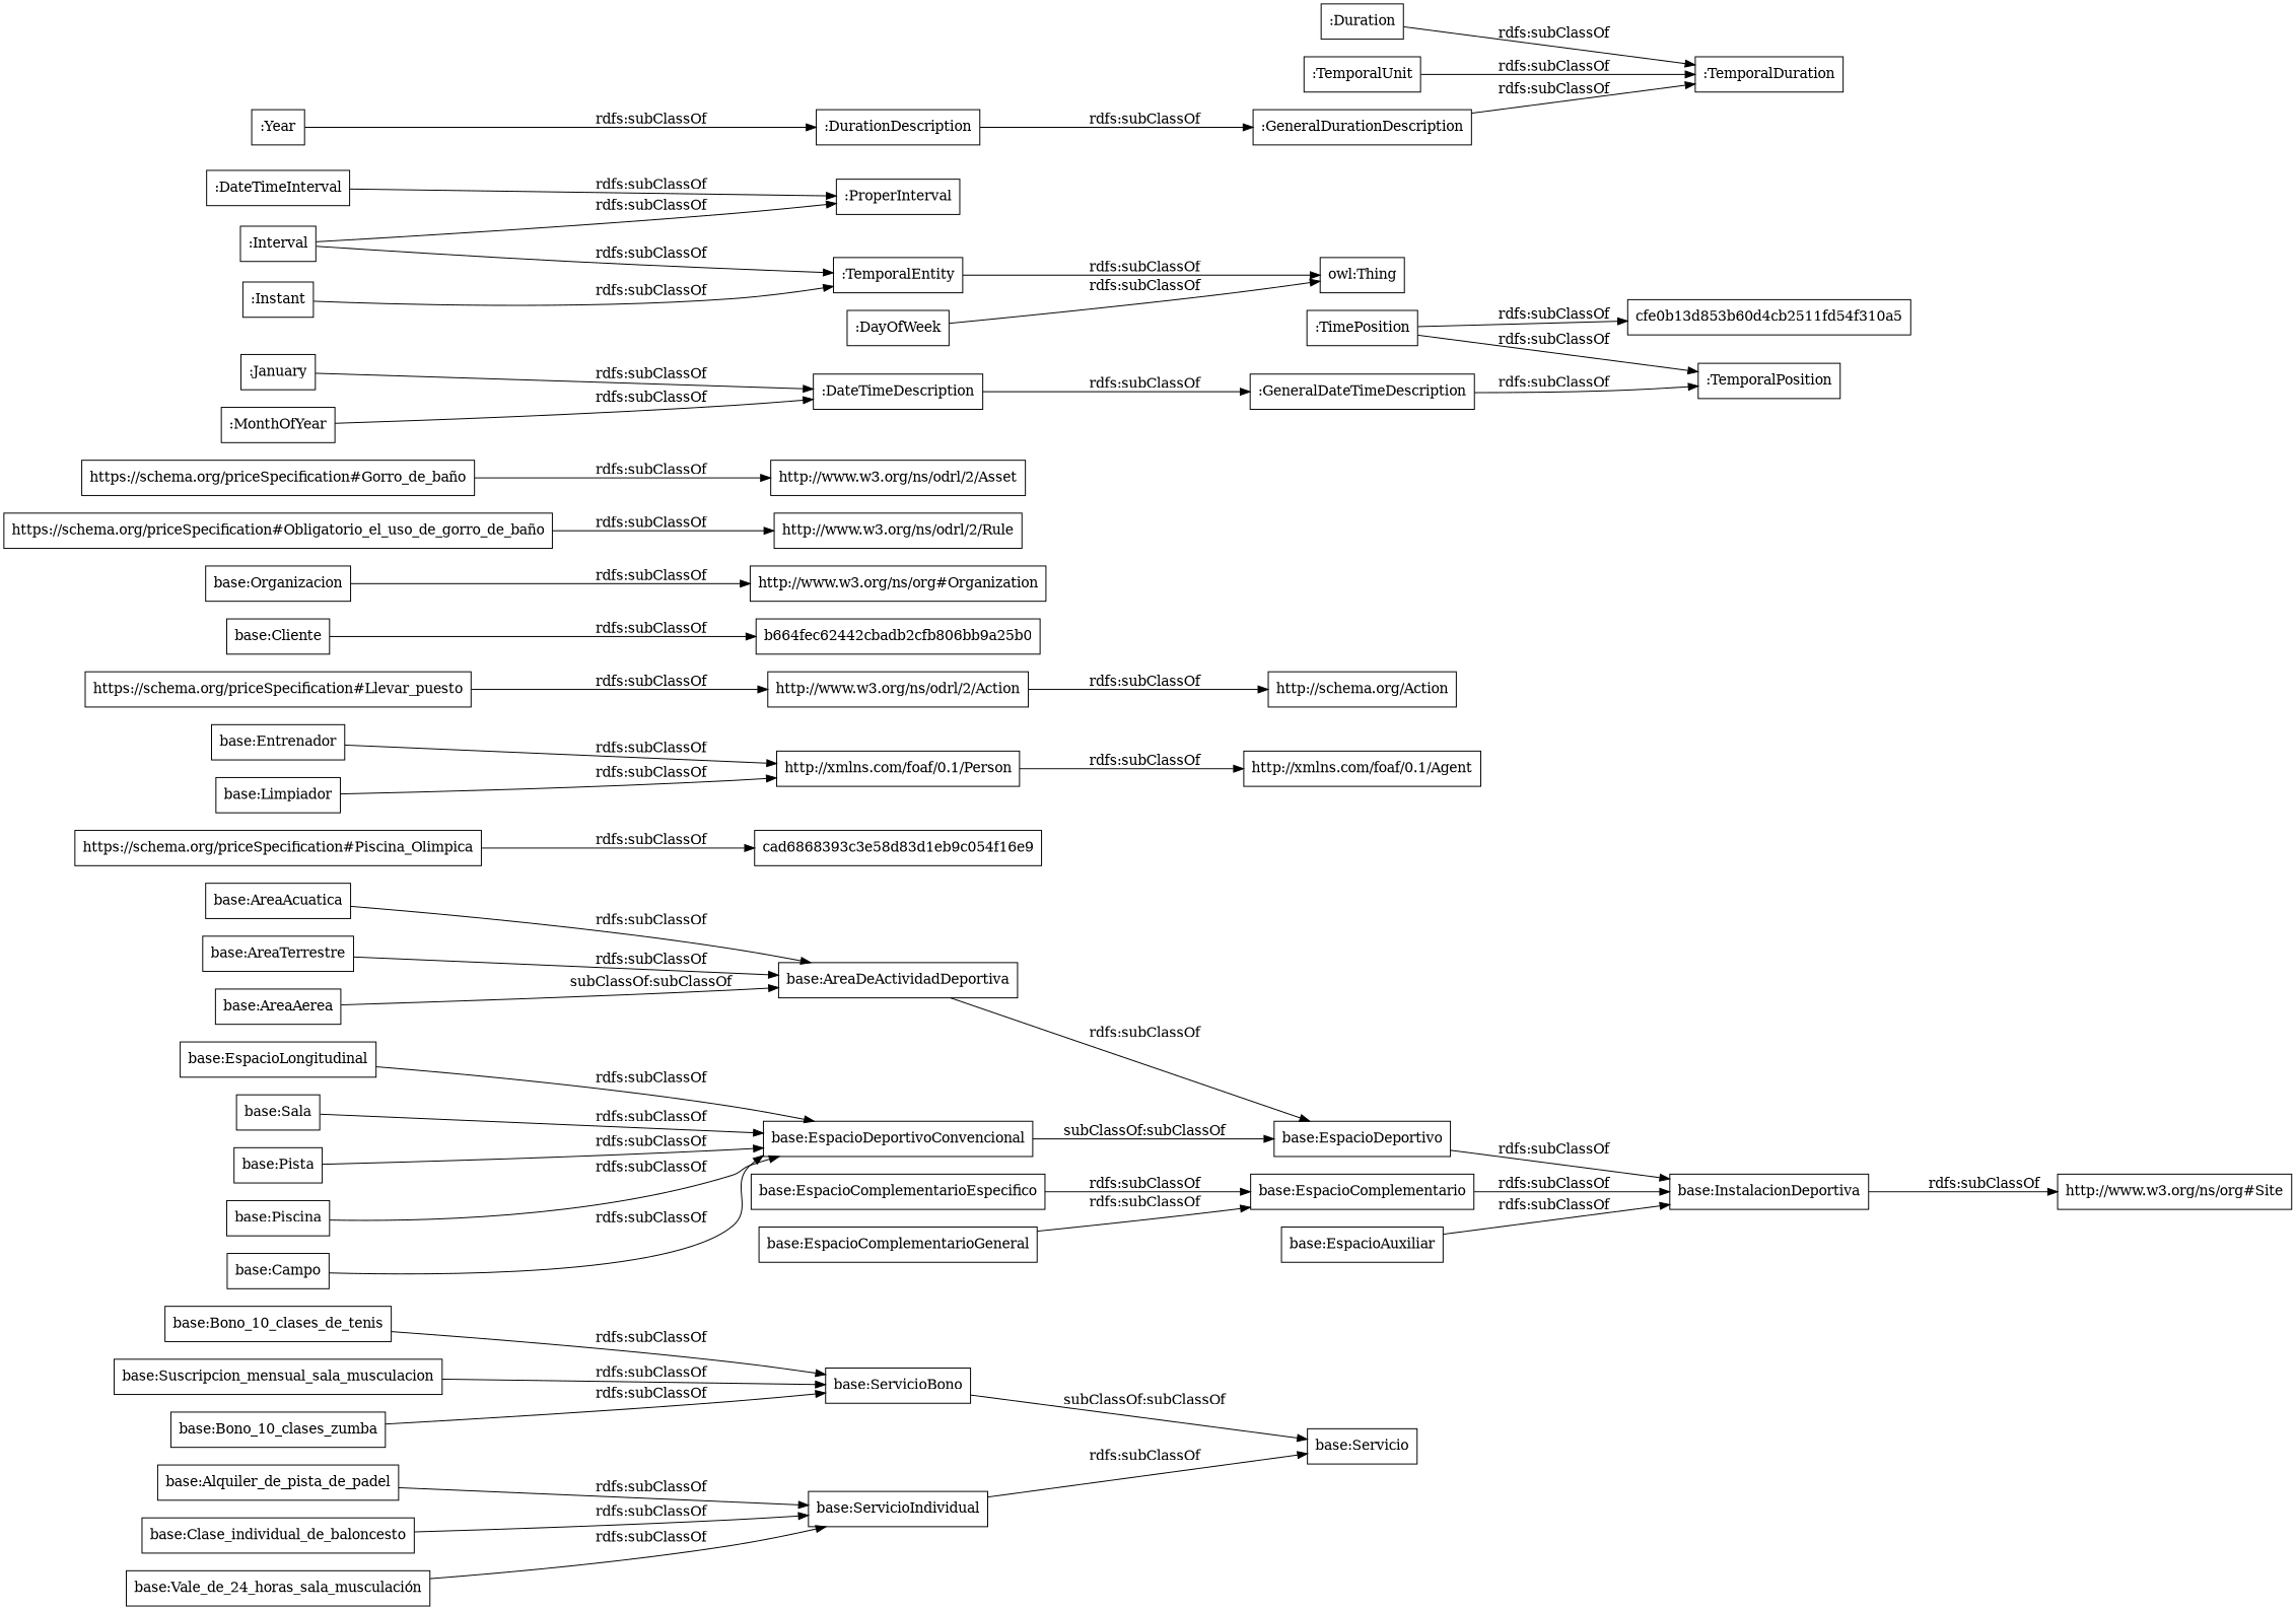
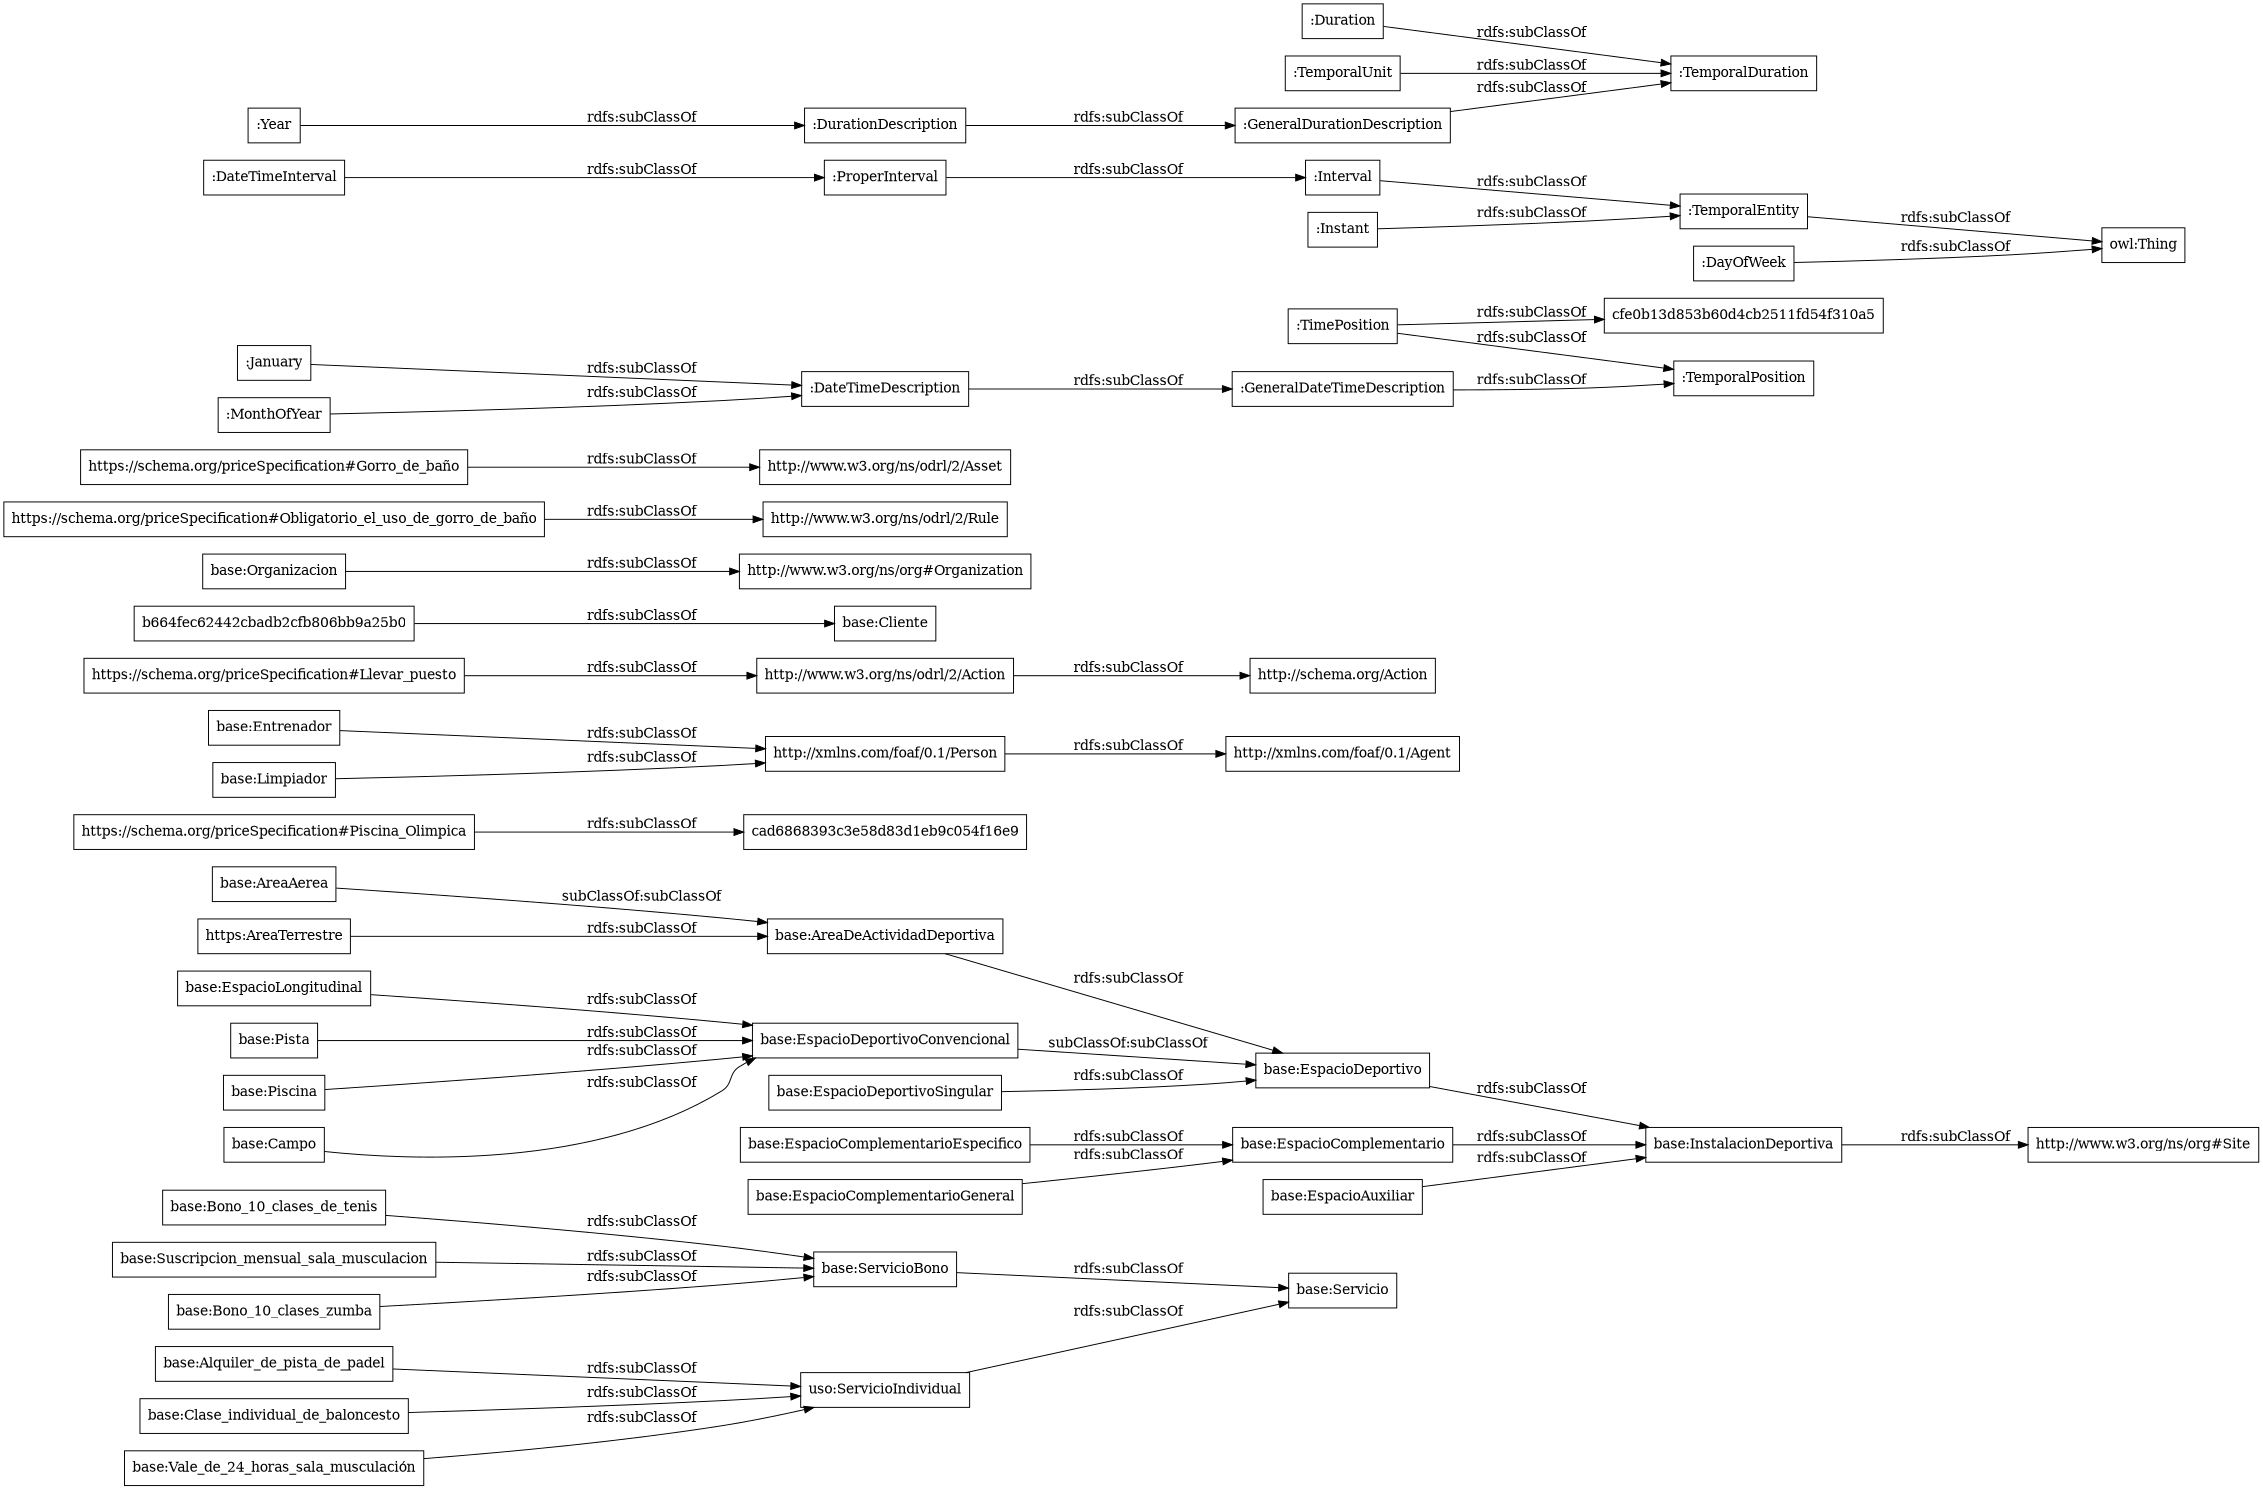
  digraph {
    rankdir=LR
    node [color=black shape=rectangle]
    "base:Alquiler_de_pista_de_padel"
-   "base:ServicioIndividual"
+   "base:ServicioIndividual" [label="uso:ServicioIndividual"]
    "base:Servicio"
    "base:EspacioComplementarioEspecifico"
    "base:EspacioComplementario"
    "base:InstalacionDeportiva"
    "base:Vale_de_24_horas_sala_musculación"
+   "base:EspacioDeportivoSingular"
    "base:EspacioDeportivo"
    "http://www.w3.org/ns/org#Site"
    "base:Bono_10_clases_de_tenis"
    "base:ServicioBono"
    "base:AreaAerea"
    "base:AreaDeActividadDeportiva"
    "https://schema.org/priceSpecification#Piscina_Olimpica"
    cad6868393c3e58d83d1eb9c054f16e9
    "base:Entrenador"
    "http://xmlns.com/foaf/0.1/Person"
    "http://xmlns.com/foaf/0.1/Agent"
    "base:Suscripcion_mensual_sala_musculacion"
    "base:Piscina"
    "base:EspacioDeportivoConvencional"
    "base:EspacioAuxiliar"
    "base:EspacioComplementarioGeneral"
    "base:Campo"
    "base:Limpiador"
    "base:EspacioLongitudinal"
    "http://www.w3.org/ns/odrl/2/Action"
    "http://schema.org/Action"
-   "base:AreaAcuatica"
    "base:Cliente"
    b664fec62442cbadb2cfb806bb9a25b0
    "base:Bono_10_clases_zumba"
-   "base:Sala"
    "https://schema.org/priceSpecification#Llevar_puesto"
    "base:Organizacion"
    "http://www.w3.org/ns/org#Organization"
    "https://schema.org/priceSpecification#Obligatorio_el_uso_de_gorro_de_baño"
    "http://www.w3.org/ns/odrl/2/Rule"
    "base:Clase_individual_de_baloncesto"
    "base:Pista"
-   "base:AreaTerrestre"
+   "base:AreaTerrestre" [label="https:AreaTerrestre"]
    "https://schema.org/priceSpecification#Gorro_de_baño"
    "http://www.w3.org/ns/odrl/2/Asset"
    ":GeneralDateTimeDescription"
    ":TemporalPosition"
    ":DateTimeInterval"
    ":ProperInterval"
    ":Interval"
    ":DurationDescription"
    ":GeneralDurationDescription"
    ":TemporalDuration"
    ":Duration"
    ":January"
    ":DateTimeDescription"
    ":TemporalEntity"
    ":TimePosition"
    cfe0b13d853b60d4cb2511fd54f310a5
    "owl:Thing"
    ":Year"
    ":MonthOfYear"
    ":TemporalUnit"
    ":Instant"
    ":DayOfWeek"
    "base:Alquiler_de_pista_de_padel" -> "base:ServicioIndividual" [label="rdfs:subClassOf"]
    "base:ServicioIndividual" -> "base:Servicio" [label="rdfs:subClassOf"]
    "base:EspacioComplementarioEspecifico" -> "base:EspacioComplementario" [label="rdfs:subClassOf"]
    "base:EspacioComplementario" -> "base:InstalacionDeportiva" [label="rdfs:subClassOf"]
    "base:InstalacionDeportiva" -> "http://www.w3.org/ns/org#Site" [label="rdfs:subClassOf"]
    "base:Vale_de_24_horas_sala_musculación" -> "base:ServicioIndividual" [label="rdfs:subClassOf"]
+   "base:EspacioDeportivoSingular" -> "base:EspacioDeportivo" [label="rdfs:subClassOf"]
    "base:EspacioDeportivo" -> "base:InstalacionDeportiva" [label="rdfs:subClassOf"]
    "base:Bono_10_clases_de_tenis" -> "base:ServicioBono" [label="rdfs:subClassOf"]
-   "base:ServicioBono" -> "base:Servicio" [label="subClassOf:subClassOf"]
+   "base:ServicioBono" -> "base:Servicio" [label="rdfs:subClassOf"]
    "base:AreaAerea" -> "base:AreaDeActividadDeportiva" [label="subClassOf:subClassOf"]
    "base:AreaDeActividadDeportiva" -> "base:EspacioDeportivo" [label="rdfs:subClassOf"]
    "https://schema.org/priceSpecification#Piscina_Olimpica" -> cad6868393c3e58d83d1eb9c054f16e9 [label="rdfs:subClassOf"]
    "base:Entrenador" -> "http://xmlns.com/foaf/0.1/Person" [label="rdfs:subClassOf"]
    "http://xmlns.com/foaf/0.1/Person" -> "http://xmlns.com/foaf/0.1/Agent" [label="rdfs:subClassOf"]
    "base:Suscripcion_mensual_sala_musculacion" -> "base:ServicioBono" [label="rdfs:subClassOf"]
    "base:Piscina" -> "base:EspacioDeportivoConvencional" [label="rdfs:subClassOf"]
    "base:EspacioDeportivoConvencional" -> "base:EspacioDeportivo" [label="subClassOf:subClassOf"]
    "base:EspacioAuxiliar" -> "base:InstalacionDeportiva" [label="rdfs:subClassOf"]
    "base:EspacioComplementarioGeneral" -> "base:EspacioComplementario" [label="rdfs:subClassOf"]
    "base:Campo" -> "base:EspacioDeportivoConvencional" [label="rdfs:subClassOf"]
    "base:Limpiador" -> "http://xmlns.com/foaf/0.1/Person" [label="rdfs:subClassOf"]
    "base:EspacioLongitudinal" -> "base:EspacioDeportivoConvencional" [label="rdfs:subClassOf"]
    "http://www.w3.org/ns/odrl/2/Action" -> "http://schema.org/Action" [label="rdfs:subClassOf"]
-   "base:AreaAcuatica" -> "base:AreaDeActividadDeportiva" [label="rdfs:subClassOf"]
-   "base:Cliente" -> b664fec62442cbadb2cfb806bb9a25b0 [label="rdfs:subClassOf"]
+   b664fec62442cbadb2cfb806bb9a25b0 -> "base:Cliente" [label="rdfs:subClassOf"]
    "base:Bono_10_clases_zumba" -> "base:ServicioBono" [label="rdfs:subClassOf"]
-   "base:Sala" -> "base:EspacioDeportivoConvencional" [label="rdfs:subClassOf"]
    "https://schema.org/priceSpecification#Llevar_puesto" -> "http://www.w3.org/ns/odrl/2/Action" [label="rdfs:subClassOf"]
    "base:Organizacion" -> "http://www.w3.org/ns/org#Organization" [label="rdfs:subClassOf"]
    "https://schema.org/priceSpecification#Obligatorio_el_uso_de_gorro_de_baño" -> "http://www.w3.org/ns/odrl/2/Rule" [label="rdfs:subClassOf"]
    "base:Clase_individual_de_baloncesto" -> "base:ServicioIndividual" [label="rdfs:subClassOf"]
    "base:Pista" -> "base:EspacioDeportivoConvencional" [label="rdfs:subClassOf"]
    "base:AreaTerrestre" -> "base:AreaDeActividadDeportiva" [label="rdfs:subClassOf"]
    "https://schema.org/priceSpecification#Gorro_de_baño" -> "http://www.w3.org/ns/odrl/2/Asset" [label="rdfs:subClassOf"]
    ":GeneralDateTimeDescription" -> ":TemporalPosition" [label="rdfs:subClassOf"]
    ":DateTimeInterval" -> ":ProperInterval" [label="rdfs:subClassOf"]
-   ":Interval" -> ":ProperInterval" [label="rdfs:subClassOf"]
+   ":ProperInterval" -> ":Interval" [label="rdfs:subClassOf"]
    ":Interval" -> ":TemporalEntity" [label="rdfs:subClassOf"]
    ":DurationDescription" -> ":GeneralDurationDescription" [label="rdfs:subClassOf"]
    ":GeneralDurationDescription" -> ":TemporalDuration" [label="rdfs:subClassOf"]
    ":Duration" -> ":TemporalDuration" [label="rdfs:subClassOf"]
    ":January" -> ":DateTimeDescription" [label="rdfs:subClassOf"]
    ":DateTimeDescription" -> ":GeneralDateTimeDescription" [label="rdfs:subClassOf"]
    ":TemporalEntity" -> "owl:Thing" [label="rdfs:subClassOf"]
    ":TimePosition" -> ":TemporalPosition" [label="rdfs:subClassOf"]
    ":TimePosition" -> cfe0b13d853b60d4cb2511fd54f310a5 [label="rdfs:subClassOf"]
    ":Year" -> ":DurationDescription" [label="rdfs:subClassOf"]
    ":MonthOfYear" -> ":DateTimeDescription" [label="rdfs:subClassOf"]
    ":TemporalUnit" -> ":TemporalDuration" [label="rdfs:subClassOf"]
    ":Instant" -> ":TemporalEntity" [label="rdfs:subClassOf"]
    ":DayOfWeek" -> "owl:Thing" [label="rdfs:subClassOf"]
  }
